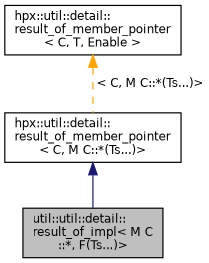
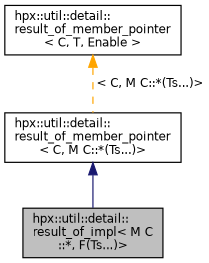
  digraph {
    node [color=black fillcolor=white fontname=Helvetica fontsize=10 shape=record style=filled]
    edge [dir=back fontname=Helvetica fontsize=10 labelfontname=Helvetica labelfontsize=10]
-   n1 [fillcolor=grey75 fontcolor=black height=0.2 label="util::util::detail::\lresult_of_impl\< M C\l::*, F(Ts...)\>" width=0.4]
+   n1 [fillcolor=grey75 fontcolor=black height=0.2 label="hpx::util::detail::\lresult_of_impl\< M C\l::*, F(Ts...)\>" width=0.4]
    n2 [height=0.2 label="hpx::util::detail::\lresult_of_member_pointer\l\< C, M C::*(Ts...)\>" width=0.4]
    n3 [height=0.2 label="hpx::util::detail::\lresult_of_member_pointer\l\< C, T, Enable \>" width=0.4]
    n2 -> n1 [color=midnightblue style=solid]
    n3 -> n2 [color=orange label=" \< C, M C::*(Ts...)\>" style=dashed]
  }
